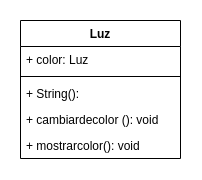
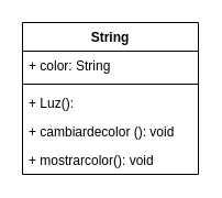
  <mxCell id="0" />
  <mxCell id="1" parent="0" />
- <mxCell id="2" value="Luz" style="swimlane;fontStyle=1;align=center;verticalAlign=top;childLayout=stackLayout;horizontal=1;startSize=26;horizontalStack=0;resizeParent=1;resizeParentMax=0;resizeLast=0;collapsible=1;marginBottom=0;whiteSpace=wrap;html=1;" parent="1" vertex="1"><mxGeometry x="20" y="20" width="160" height="138" as="geometry" /></mxCell>
- <mxCell id="3" value="+ color: Luz" style="text;strokeColor=none;fillColor=none;align=left;verticalAlign=top;spacingLeft=4;spacingRight=4;overflow=hidden;rotatable=0;points=[[0,0.5],[1,0.5]];portConstraint=eastwest;whiteSpace=wrap;html=1;" parent="2" vertex="1"><mxGeometry y="26" width="160" height="26" as="geometry" /></mxCell>
+ <mxCell id="2" value="String" style="swimlane;fontStyle=1;align=center;verticalAlign=top;childLayout=stackLayout;horizontal=1;startSize=26;horizontalStack=0;resizeParent=1;resizeParentMax=0;resizeLast=0;collapsible=1;marginBottom=0;whiteSpace=wrap;html=1;" parent="1" vertex="1"><mxGeometry x="20" y="20" width="160" height="138" as="geometry" /></mxCell>
+ <mxCell id="3" value="+ color: String" style="text;strokeColor=none;fillColor=none;align=left;verticalAlign=top;spacingLeft=4;spacingRight=4;overflow=hidden;rotatable=0;points=[[0,0.5],[1,0.5]];portConstraint=eastwest;whiteSpace=wrap;html=1;" parent="2" vertex="1"><mxGeometry y="26" width="160" height="26" as="geometry" /></mxCell>
  <mxCell id="4" value="" style="line;strokeWidth=1;fillColor=none;align=left;verticalAlign=middle;spacingTop=-1;spacingLeft=3;spacingRight=3;rotatable=0;labelPosition=right;points=[];portConstraint=eastwest;strokeColor=inherit;" parent="2" vertex="1"><mxGeometry y="52" width="160" height="8" as="geometry" /></mxCell>
- <mxCell id="5" value="+ String():&lt;div&gt;&amp;nbsp;&lt;/div&gt;" style="text;strokeColor=none;fillColor=none;align=left;verticalAlign=top;spacingLeft=4;spacingRight=4;overflow=hidden;rotatable=0;points=[[0,0.5],[1,0.5]];portConstraint=eastwest;whiteSpace=wrap;html=1;" parent="2" vertex="1"><mxGeometry y="60" width="160" height="26" as="geometry" /></mxCell>
+ <mxCell id="5" value="+ Luz():&lt;div&gt;&amp;nbsp;&lt;/div&gt;" style="text;strokeColor=none;fillColor=none;align=left;verticalAlign=top;spacingLeft=4;spacingRight=4;overflow=hidden;rotatable=0;points=[[0,0.5],[1,0.5]];portConstraint=eastwest;whiteSpace=wrap;html=1;" parent="2" vertex="1"><mxGeometry y="60" width="160" height="26" as="geometry" /></mxCell>
  <mxCell id="6" value="+ cambiardecolor (): void" style="text;strokeColor=none;fillColor=none;align=left;verticalAlign=top;spacingLeft=4;spacingRight=4;overflow=hidden;rotatable=0;points=[[0,0.5],[1,0.5]];portConstraint=eastwest;whiteSpace=wrap;html=1;" parent="2" vertex="1"><mxGeometry y="86" width="160" height="26" as="geometry" /></mxCell>
  <mxCell id="7" value="+ mostrarcolor(): void&lt;div&gt;&lt;br&gt;&lt;/div&gt;" style="text;strokeColor=none;fillColor=none;align=left;verticalAlign=top;spacingLeft=4;spacingRight=4;overflow=hidden;rotatable=0;points=[[0,0.5],[1,0.5]];portConstraint=eastwest;whiteSpace=wrap;html=1;" parent="2" vertex="1"><mxGeometry y="112" width="160" height="26" as="geometry" /></mxCell>
